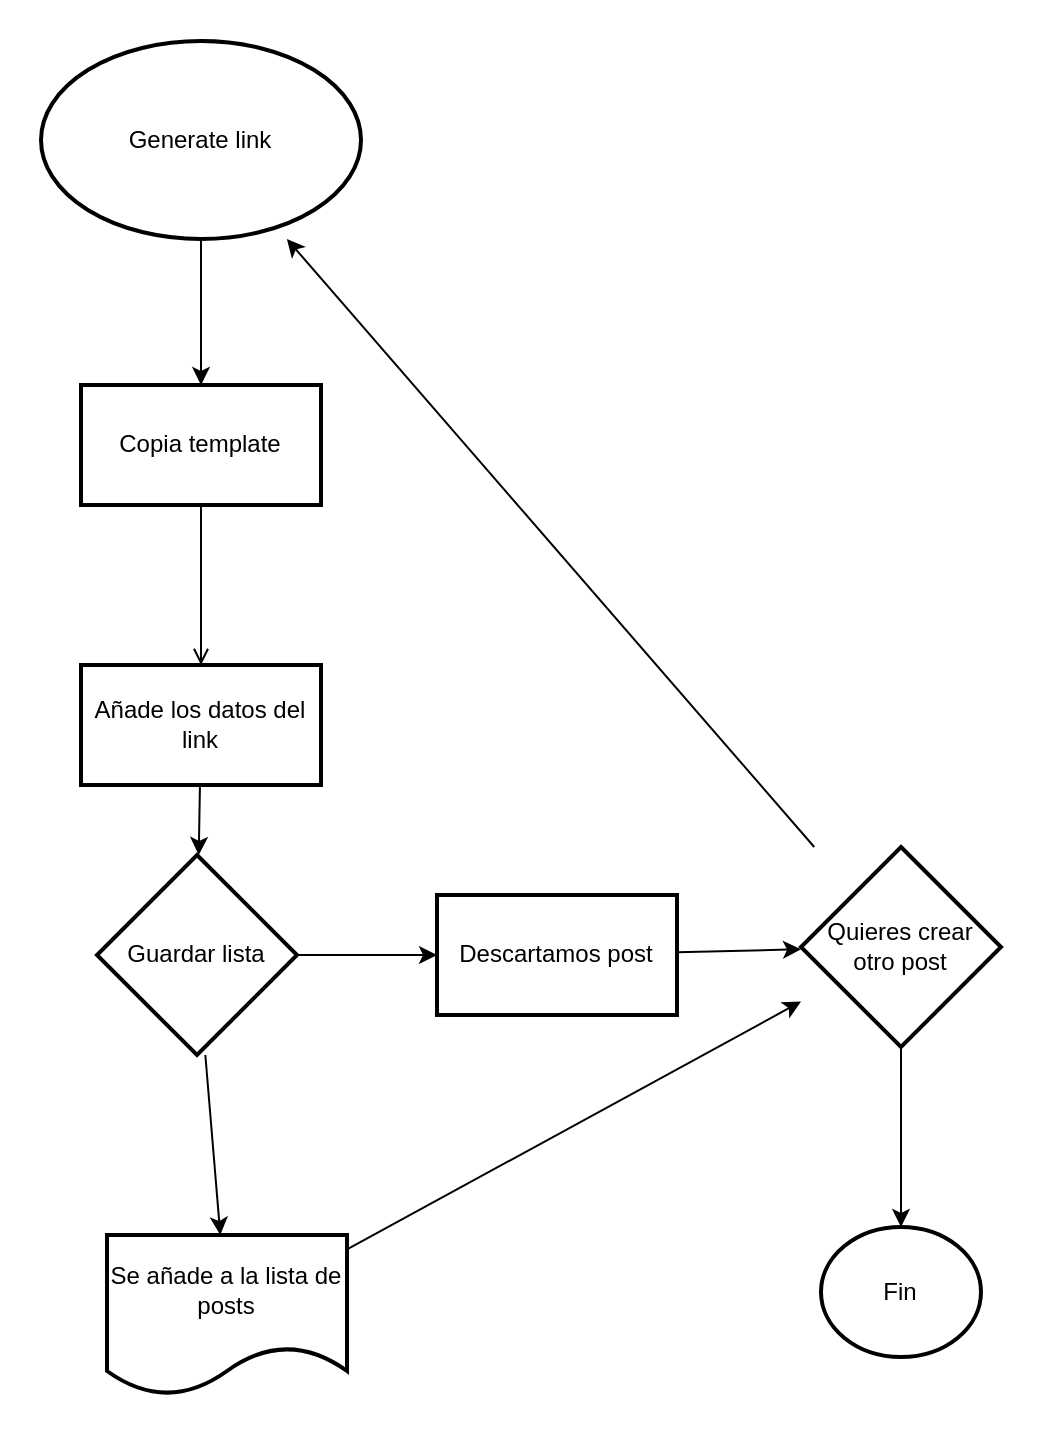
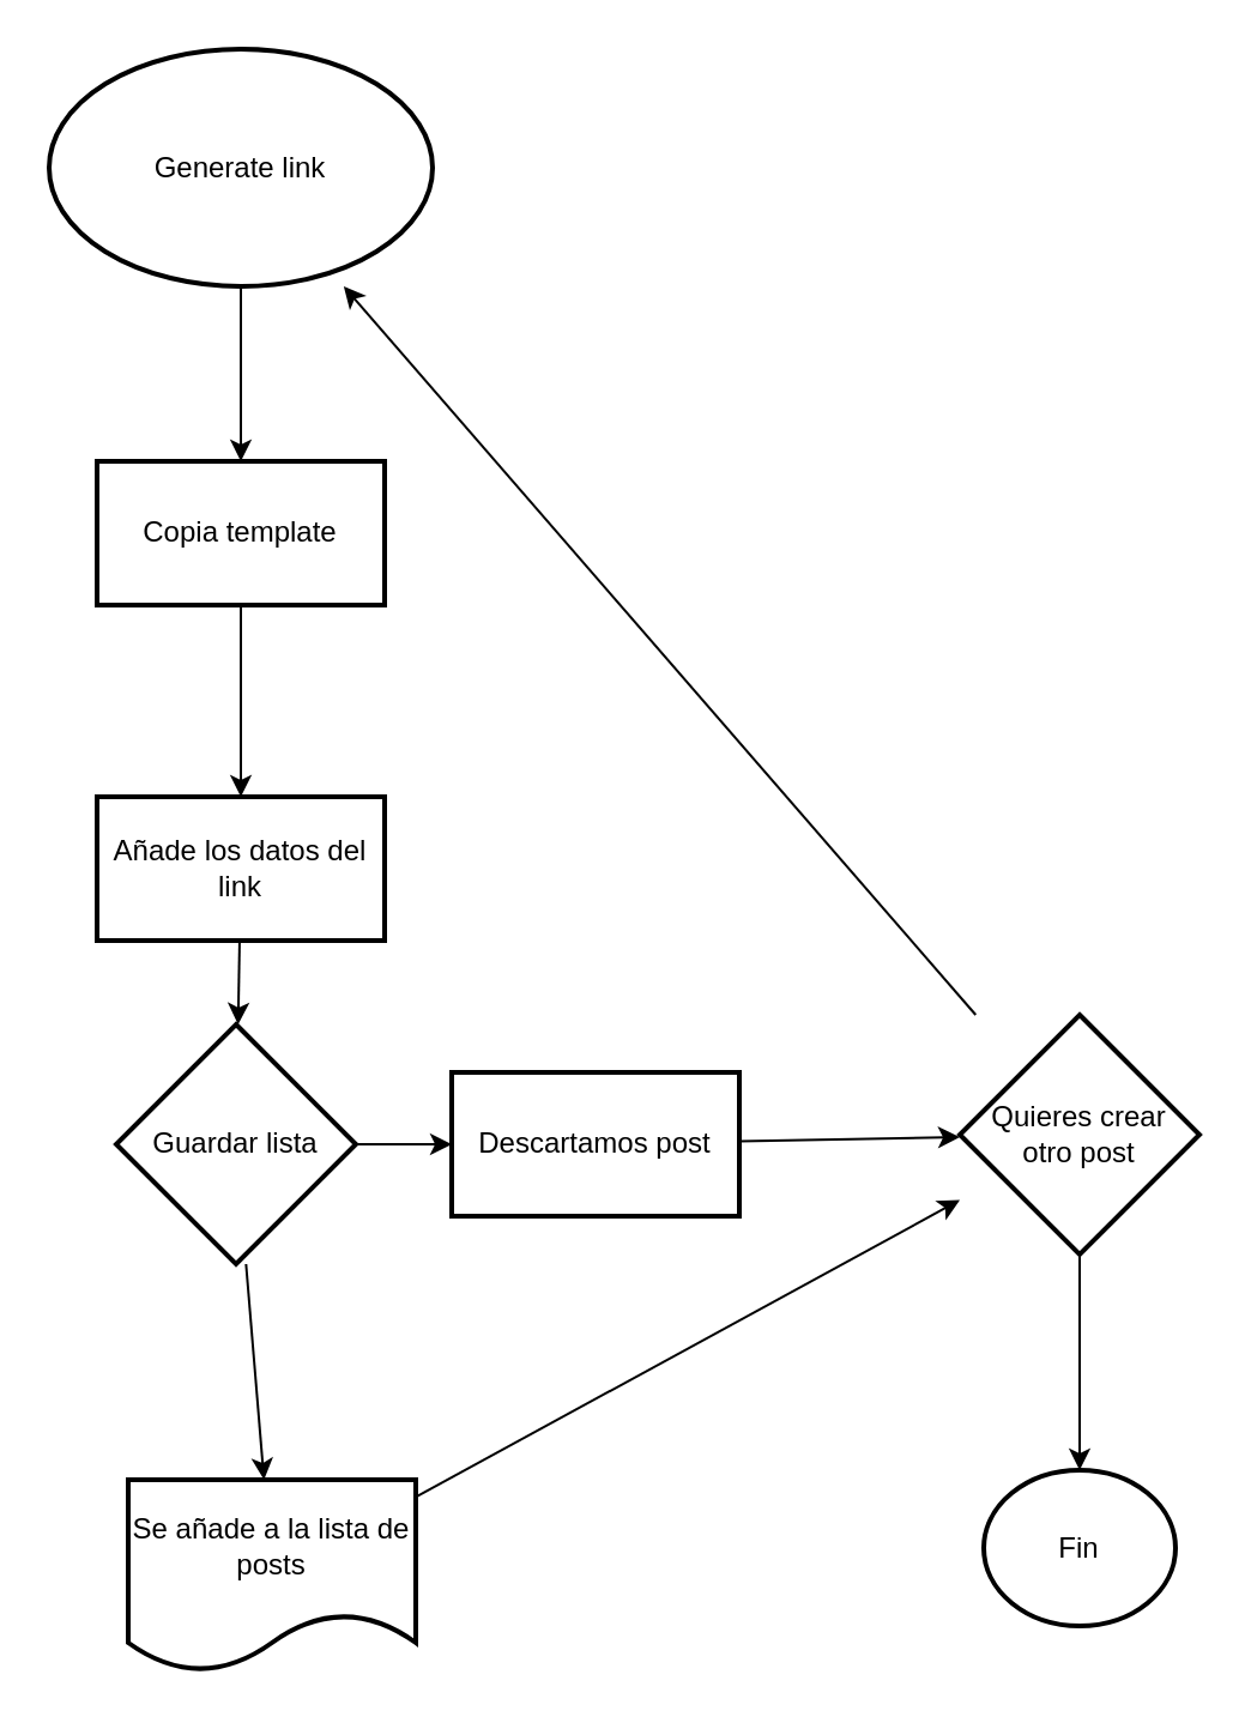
  <mxCell id="0" />
  <mxCell id="1" parent="0" />
  <mxCell id="2" value="" style="edgeStyle=none;html=1;" edge="1" parent="1" source="3" target="5"><mxGeometry relative="1" as="geometry" /></mxCell>
  <mxCell id="3" value="Generate link" style="strokeWidth=2;html=1;shape=mxgraph.flowchart.start_1;whiteSpace=wrap;" vertex="1" parent="1"><mxGeometry x="20" y="20" width="160" height="99" as="geometry" /></mxCell>
- <mxCell id="4" value="" style="edgeStyle=none;html=1;endArrow=open;" edge="1" parent="1" source="5" target="7"><mxGeometry relative="1" as="geometry" /></mxCell>
+ <mxCell id="4" value="" style="edgeStyle=none;html=1;" edge="1" parent="1" source="5" target="7"><mxGeometry relative="1" as="geometry" /></mxCell>
  <mxCell id="5" value="Copia template" style="whiteSpace=wrap;html=1;strokeWidth=2;" vertex="1" parent="1"><mxGeometry x="40" y="192" width="120" height="60" as="geometry" /></mxCell>
  <mxCell id="6" value="" style="edgeStyle=none;html=1;" edge="1" parent="1" source="7" target="10"><mxGeometry relative="1" as="geometry" /></mxCell>
  <mxCell id="7" value="Añade los datos del link" style="whiteSpace=wrap;html=1;strokeWidth=2;" vertex="1" parent="1"><mxGeometry x="40" y="332" width="120" height="60" as="geometry" /></mxCell>
  <mxCell id="8" value="" style="edgeStyle=none;html=1;" edge="1" parent="1" source="10" target="12"><mxGeometry relative="1" as="geometry" /></mxCell>
  <mxCell id="9" value="" style="edgeStyle=none;html=1;" edge="1" parent="1" source="10" target="17"><mxGeometry relative="1" as="geometry" /></mxCell>
  <mxCell id="10" value="Guardar lista" style="strokeWidth=2;html=1;shape=mxgraph.flowchart.decision;whiteSpace=wrap;" vertex="1" parent="1"><mxGeometry x="48" y="427" width="100" height="100" as="geometry" /></mxCell>
  <mxCell id="11" value="" style="edgeStyle=none;html=1;" edge="1" parent="1" source="12" target="15"><mxGeometry relative="1" as="geometry" /></mxCell>
  <mxCell id="12" value="Se añade a la lista de posts" style="shape=document;whiteSpace=wrap;html=1;boundedLbl=1;strokeWidth=2;" vertex="1" parent="1"><mxGeometry x="53" y="617" width="120" height="80" as="geometry" /></mxCell>
  <mxCell id="13" value="" style="edgeStyle=none;html=1;" edge="1" parent="1" source="15" target="18"><mxGeometry relative="1" as="geometry" /></mxCell>
  <mxCell id="14" value="" style="edgeStyle=none;html=1;" edge="1" parent="1" source="15" target="3"><mxGeometry relative="1" as="geometry" /></mxCell>
  <mxCell id="15" value="Quieres crear &lt;br&gt;otro post" style="strokeWidth=2;html=1;shape=mxgraph.flowchart.decision;whiteSpace=wrap;" vertex="1" parent="1"><mxGeometry x="400" y="423" width="100" height="100" as="geometry" /></mxCell>
  <mxCell id="16" value="" style="edgeStyle=none;html=1;" edge="1" parent="1" source="17" target="15"><mxGeometry relative="1" as="geometry" /></mxCell>
- <mxCell id="17" value="Descartamos post" style="whiteSpace=wrap;html=1;strokeWidth=2;" vertex="1" parent="1"><mxGeometry x="218" y="447" width="120" height="60" as="geometry" /></mxCell>
+ <mxCell id="17" value="Descartamos post" style="whiteSpace=wrap;html=1;strokeWidth=2;" vertex="1" parent="1"><mxGeometry x="188" y="447" width="120" height="60" as="geometry" /></mxCell>
  <mxCell id="18" value="Fin" style="ellipse;whiteSpace=wrap;html=1;strokeWidth=2;" vertex="1" parent="1"><mxGeometry x="410" y="613" width="80" height="65" as="geometry" /></mxCell>
